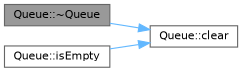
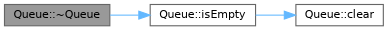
  digraph {
    rankdir=LR
    node [color=grey40 fillcolor=white fontname=Helvetica fontsize=10 shape=box style=filled]
    edge [color=steelblue1 fontname=Helvetica fontsize=10 labelfontname=Helvetica labelfontsize=10 style=solid]
    n1 [color=gray40 fillcolor=grey60 fontcolor=black height=0.2 label="Queue::~Queue" width=0.4]
    n2 [height=0.2 label="Queue::clear" width=0.4]
    n3 [height=0.2 label="Queue::isEmpty" width=0.4]
-   n1 -> n2
+   n1 -> n3
    n3 -> n2
  }
